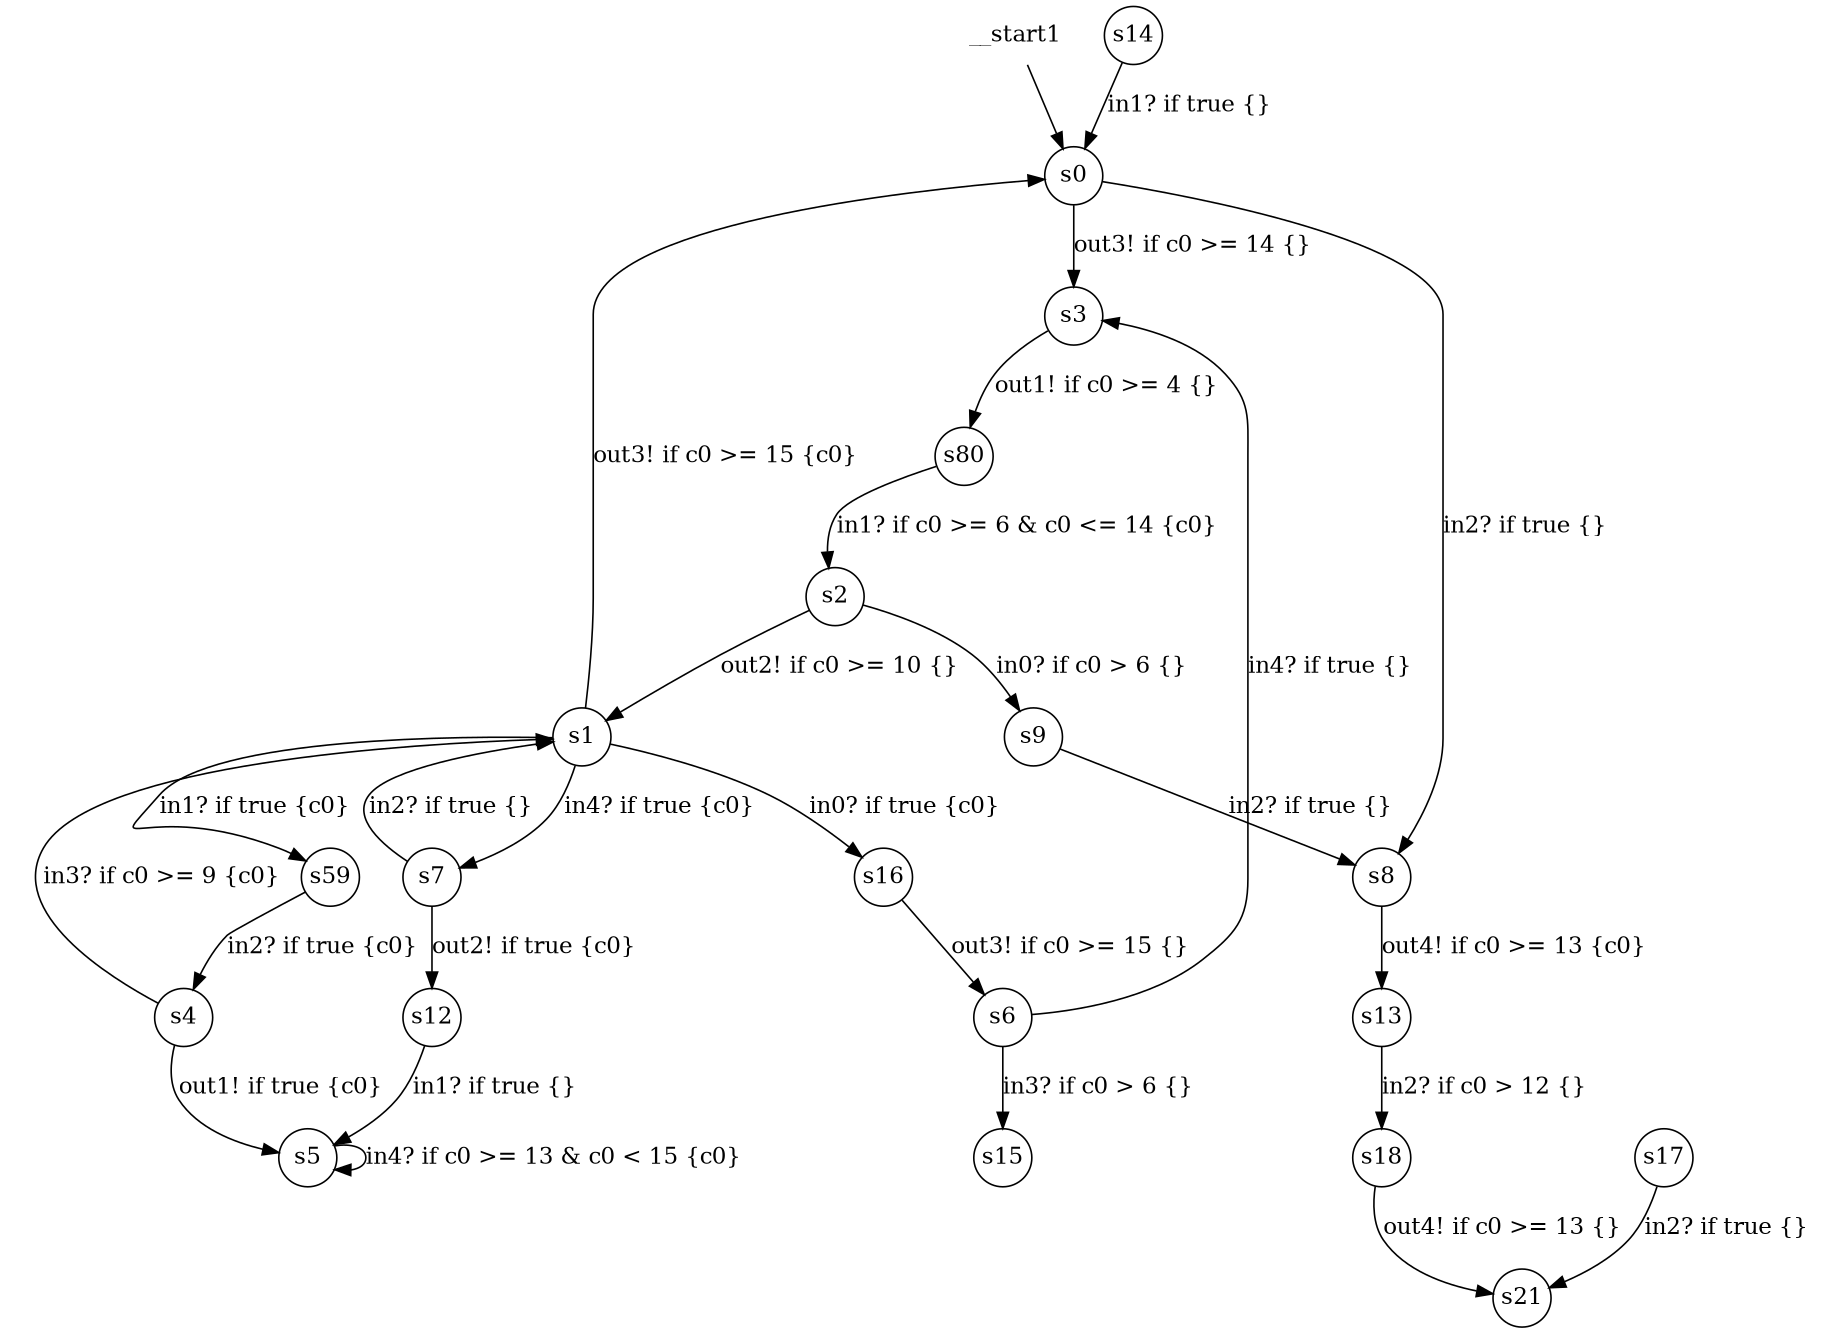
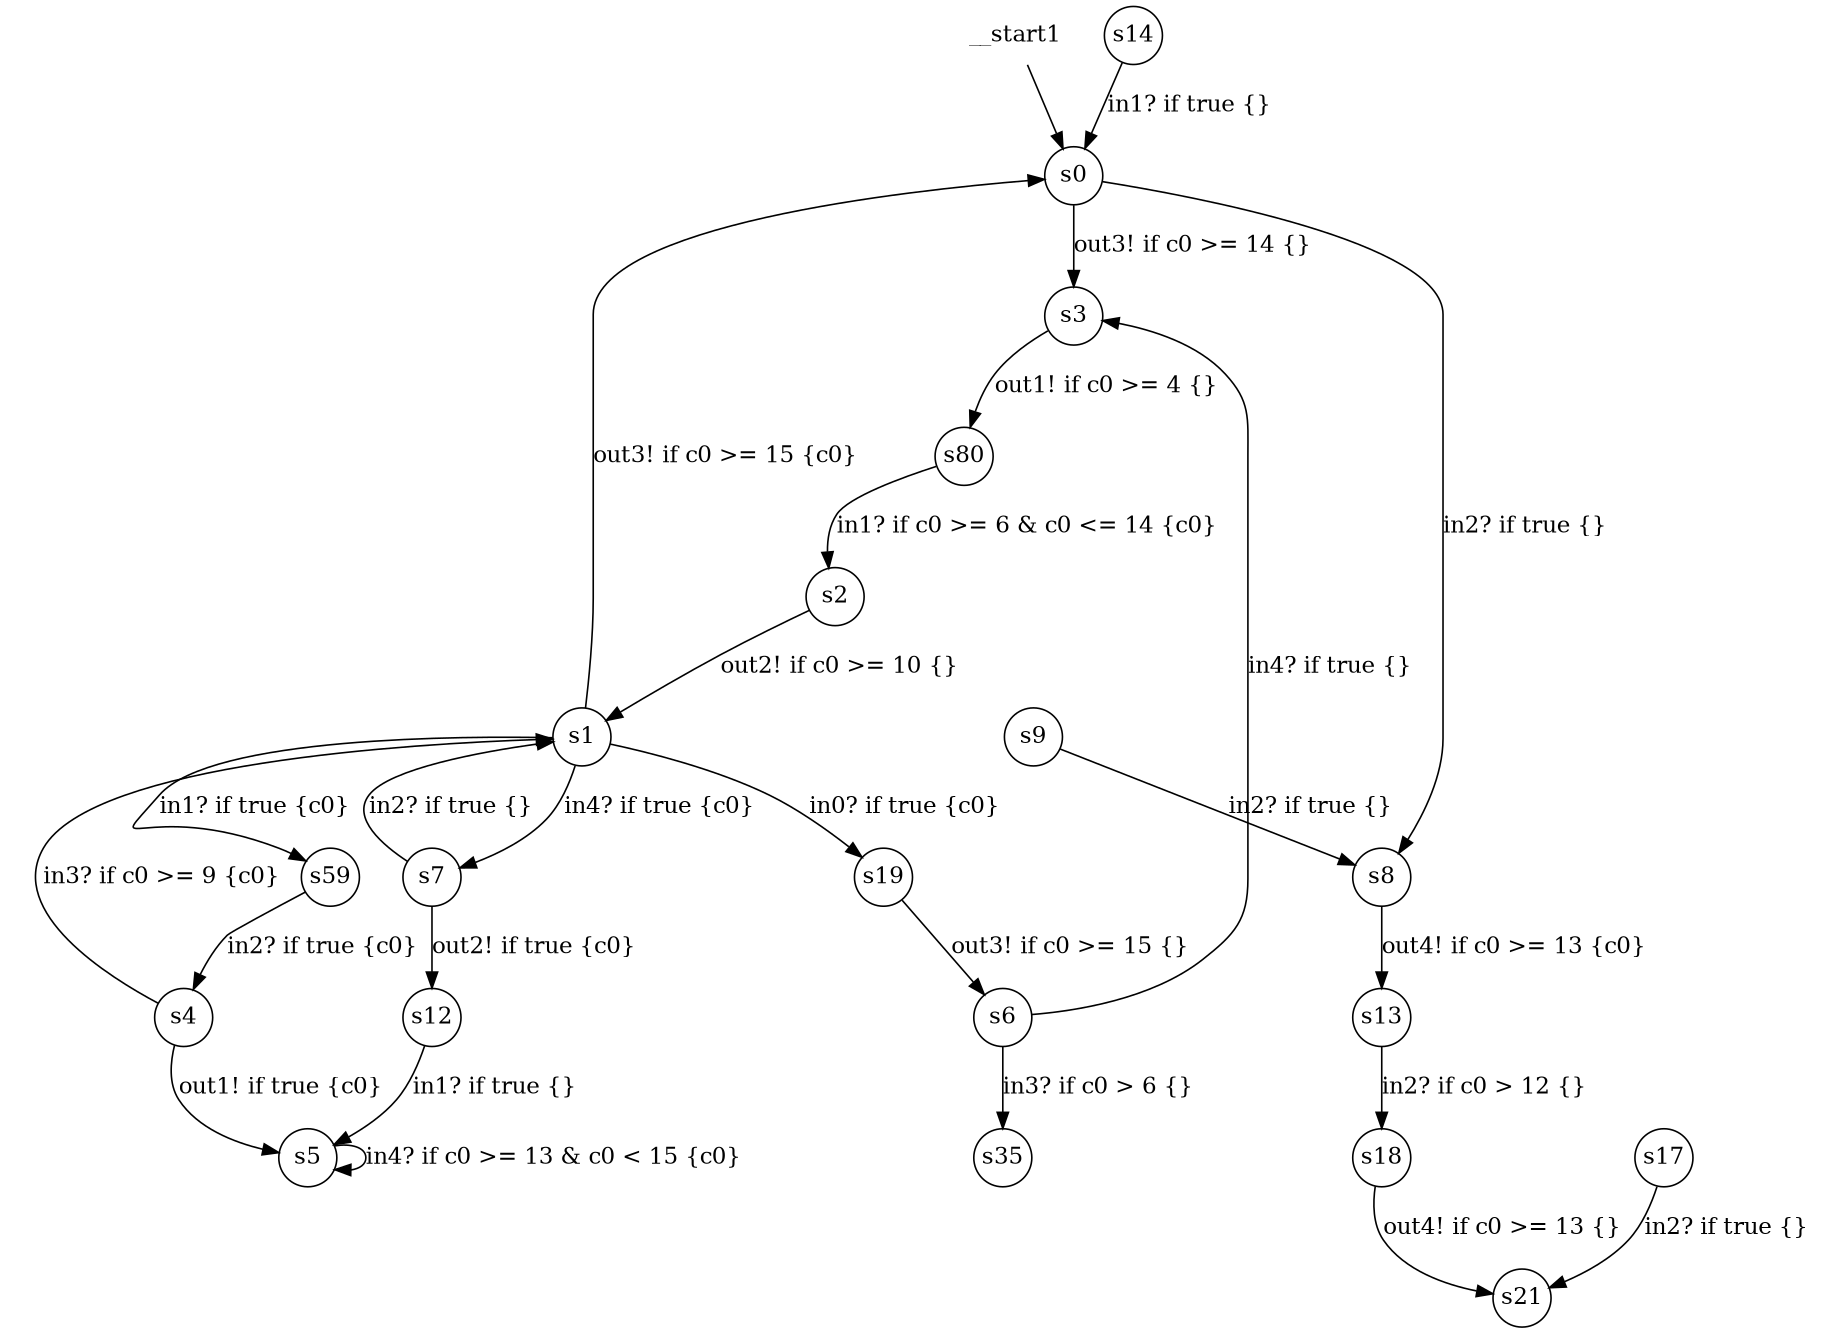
  digraph {
    node [shape=circle margin=0]
    n1 [label=__start1 shape=none margin=""]
    n2 [label=s0]
    n3 [label=s3]
    n4 [label=s8]
    n5 [label=s80]
    n6 [label=s13]
    n7 [label=s1]
    n8 [label=s7]
-   n9 [label=s16]
+   n9 [label=s19]
    n10 [label=s59]
    n11 [label=s12]
    n12 [label=s6]
    n13 [label=s4]
    n14 [label=s2]
    n15 [label=s9]
    n16 [label=s5]
-   n17 [label=s15]
+   n17 [label=s35]
    n18 [label=s18]
    n19 [label=s14]
    n20 [label=s21]
    n21 [label=s17]
    n1 -> n2
    n2 -> n3 [label="out3! if c0 >= 14 {} "]
    n2 -> n4 [label="in2? if true {} "]
    n3 -> n5 [label="out1! if c0 >= 4 {} "]
    n4 -> n6 [label="out4! if c0 >= 13 {c0} "]
    n5 -> n14 [label="in1? if c0 >= 6 & c0 <= 14 {c0} "]
    n6 -> n18 [label="in2? if c0 > 12 {} "]
    n7 -> n2 [label="out3! if c0 >= 15 {c0} "]
    n7 -> n8 [label="in4? if true {c0} "]
    n7 -> n9 [label="in0? if true {c0} "]
    n7 -> n10 [label="in1? if true {c0} "]
    n8 -> n7 [label="in2? if true {} "]
    n8 -> n11 [label="out2! if true {c0} "]
    n9 -> n12 [label="out3! if c0 >= 15 {} "]
    n10 -> n13 [label="in2? if true {c0} "]
    n11 -> n16 [label="in1? if true {} "]
    n12 -> n3 [label="in4? if true {} "]
    n12 -> n17 [label="in3? if c0 > 6 {} "]
    n13 -> n7 [label="in3? if c0 >= 9 {c0} "]
    n13 -> n16 [label="out1! if true {c0} "]
    n14 -> n7 [label="out2! if c0 >= 10 {} "]
-   n14 -> n15 [label="in0? if c0 > 6 {} "]
    n15 -> n4 [label="in2? if true {} "]
    n16 -> n16 [label="in4? if c0 >= 13 & c0 < 15 {c0} "]
    n18 -> n20 [label="out4! if c0 >= 13 {} "]
    n19 -> n2 [label="in1? if true {} "]
    n21 -> n20 [label="in2? if true {} "]
  }
